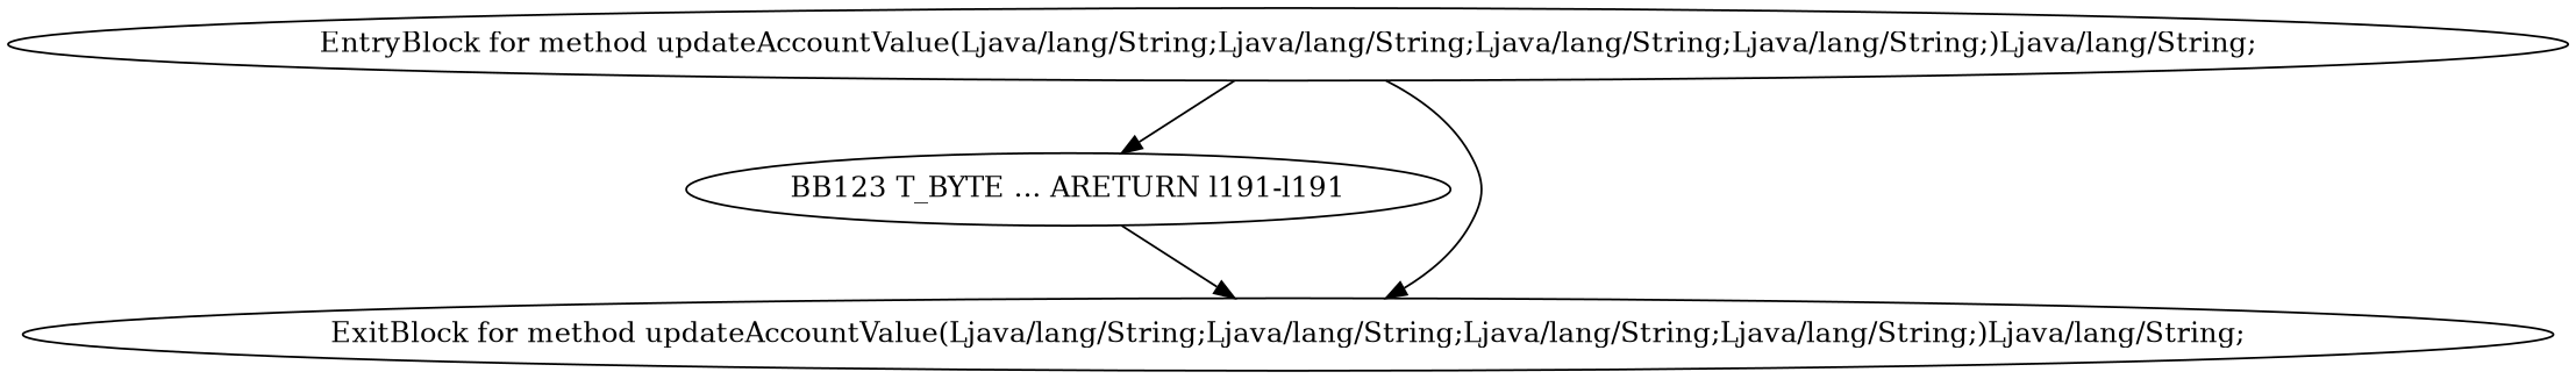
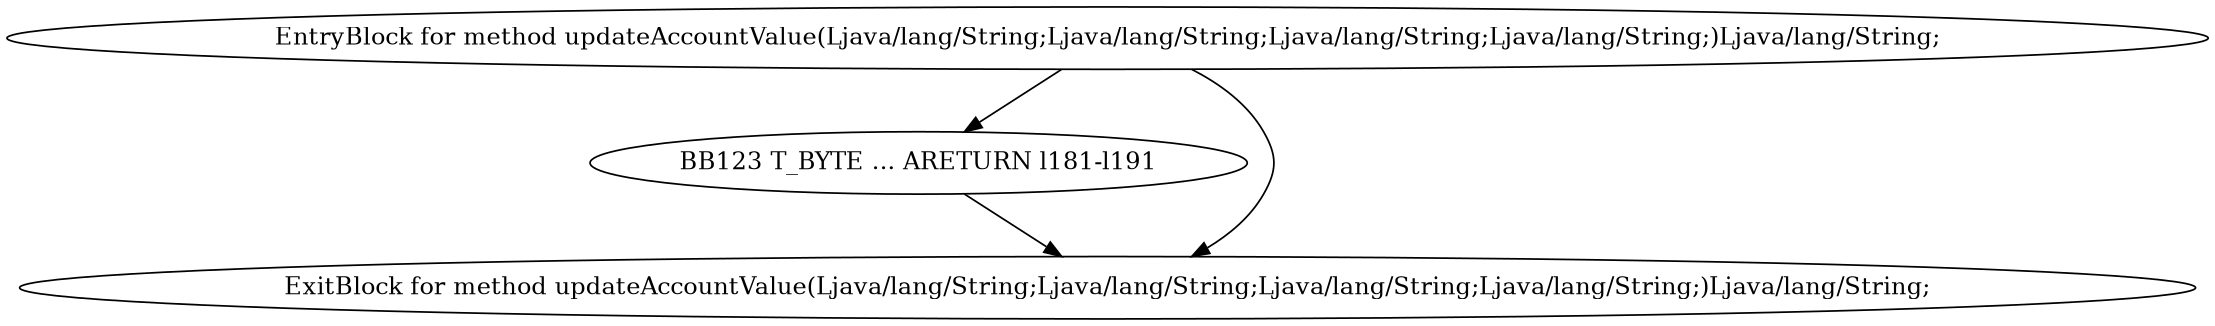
  digraph {
-   n1 [label="BB123 T_BYTE ... ARETURN l191-l191"]
+   n1 [label="BB123 T_BYTE ... ARETURN l181-l191"]
    n2 [label="ExitBlock for method updateAccountValue(Ljava/lang/String;Ljava/lang/String;Ljava/lang/String;Ljava/lang/String;)Ljava/lang/String;"]
    n3 [label="EntryBlock for method updateAccountValue(Ljava/lang/String;Ljava/lang/String;Ljava/lang/String;Ljava/lang/String;)Ljava/lang/String;"]
    n1 -> n2
    n3 -> n1
    n3 -> n2
  }
